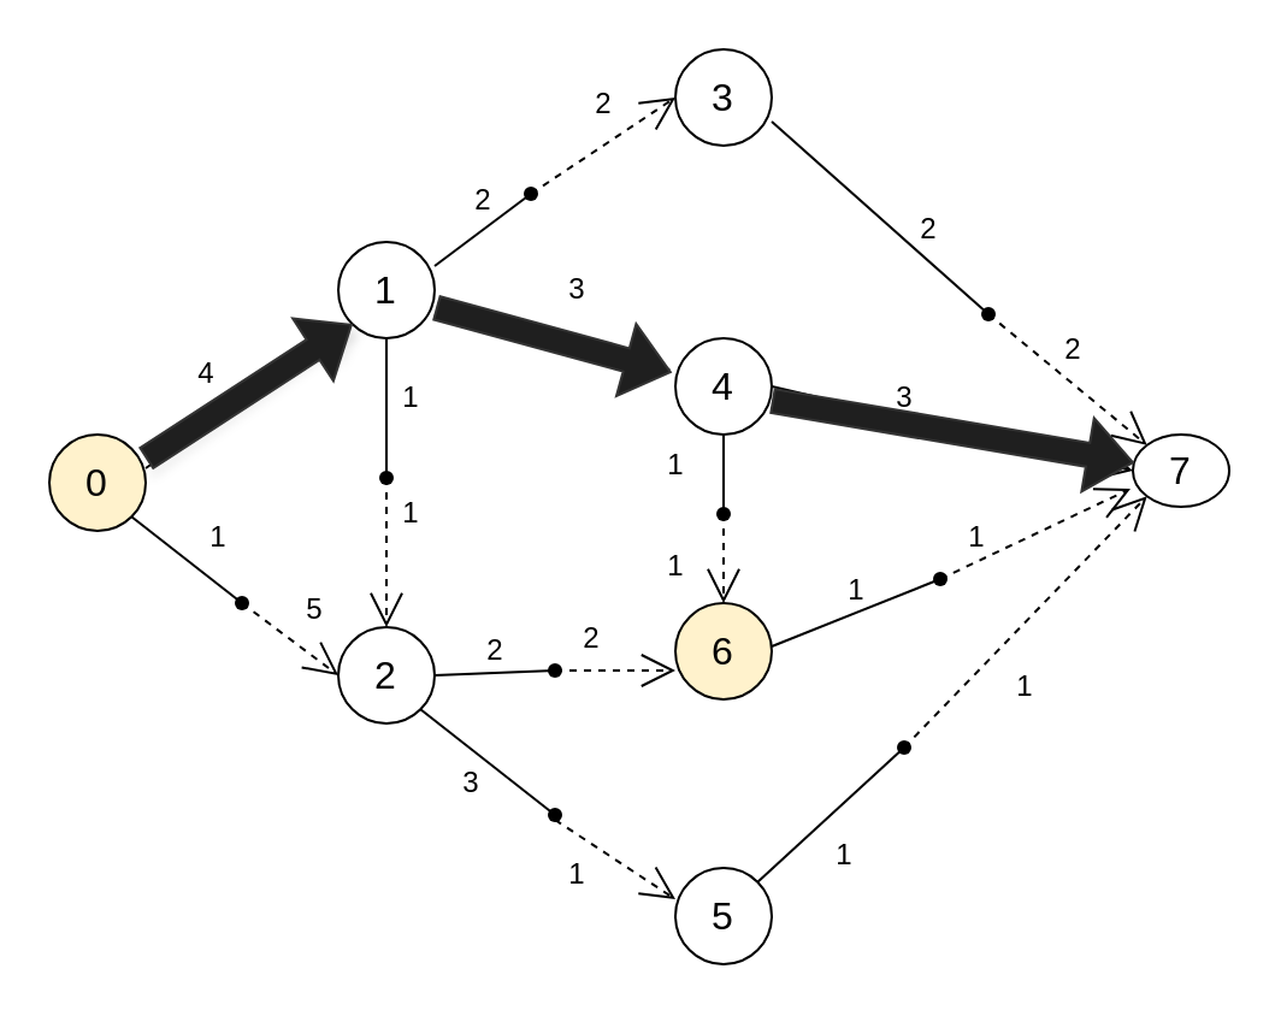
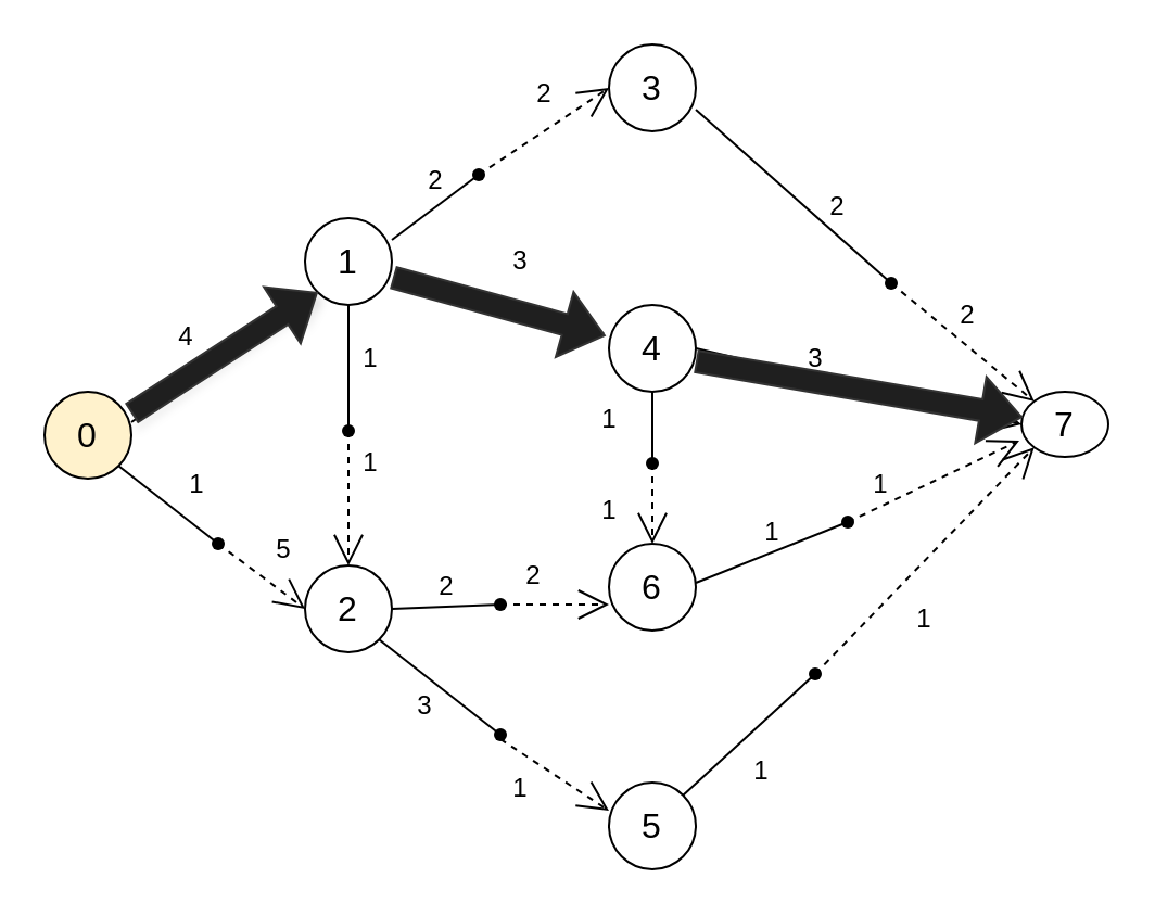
  <mxCell id="0" />
  <mxCell id="1" parent="0" />
  <mxCell id="2" value="&lt;font size=&quot;3&quot;&gt;0&lt;/font&gt;" style="ellipse;whiteSpace=wrap;html=1;aspect=fixed;fillColor=#fff2cc;" vertex="1" parent="1"><mxGeometry x="20" y="180" width="40" height="40" as="geometry" /></mxCell>
  <mxCell id="3" value="&lt;font size=&quot;3&quot;&gt;1&lt;/font&gt;" style="ellipse;whiteSpace=wrap;html=1;aspect=fixed;" vertex="1" parent="1"><mxGeometry x="140" y="100" width="40" height="40" as="geometry" /></mxCell>
  <mxCell id="4" value="&lt;font size=&quot;3&quot;&gt;2&lt;/font&gt;" style="ellipse;whiteSpace=wrap;html=1;aspect=fixed;" vertex="1" parent="1"><mxGeometry x="140" y="260" width="40" height="40" as="geometry" /></mxCell>
  <mxCell id="5" value="&lt;font size=&quot;3&quot;&gt;3&lt;/font&gt;" style="ellipse;whiteSpace=wrap;html=1;aspect=fixed;" vertex="1" parent="1"><mxGeometry x="280" y="20" width="40" height="40" as="geometry" /></mxCell>
  <mxCell id="6" value="&lt;font size=&quot;3&quot;&gt;4&lt;/font&gt;" style="ellipse;whiteSpace=wrap;html=1;aspect=fixed;" vertex="1" parent="1"><mxGeometry x="280" y="140" width="40" height="40" as="geometry" /></mxCell>
- <mxCell id="7" value="&lt;font size=&quot;3&quot;&gt;6&lt;/font&gt;" style="ellipse;whiteSpace=wrap;html=1;aspect=fixed;fillColor=#fff2cc;" vertex="1" parent="1"><mxGeometry x="280" y="250" width="40" height="40" as="geometry" /></mxCell>
+ <mxCell id="7" value="&lt;font size=&quot;3&quot;&gt;6&lt;/font&gt;" style="ellipse;whiteSpace=wrap;html=1;aspect=fixed;" vertex="1" parent="1"><mxGeometry x="280" y="250" width="40" height="40" as="geometry" /></mxCell>
  <mxCell id="8" value="&lt;font size=&quot;3&quot;&gt;7&lt;/font&gt;" style="ellipse;whiteSpace=wrap;html=1;aspect=fixed;" vertex="1" parent="1"><mxGeometry x="470" y="180" width="40" height="30" as="geometry" /></mxCell>
  <mxCell id="9" value="&lt;font size=&quot;3&quot;&gt;5&lt;/font&gt;" style="ellipse;whiteSpace=wrap;html=1;aspect=fixed;" vertex="1" parent="1"><mxGeometry x="280" y="360" width="40" height="40" as="geometry" /></mxCell>
  <mxCell id="10" value="" style="endArrow=none;html=1;rounded=0;exitX=1;exitY=0.25;exitDx=0;exitDy=0;entryX=0.6;entryY=0.2;entryDx=0;entryDy=0;entryPerimeter=0;exitPerimeter=0;" edge="1" parent="1" target="11"><mxGeometry width="50" height="50" relative="1" as="geometry"><mxPoint x="180" y="110" as="sourcePoint" /><mxPoint x="220" y="80" as="targetPoint" /></mxGeometry></mxCell>
  <mxCell id="11" value="" style="shape=waypoint;sketch=0;fillStyle=solid;size=6;pointerEvents=1;points=[];fillColor=none;resizable=0;rotatable=0;perimeter=centerPerimeter;snapToPoint=1;" vertex="1" parent="1"><mxGeometry x="210" y="70" width="20" height="20" as="geometry" /></mxCell>
  <mxCell id="12" value="" style="endArrow=open;endSize=12;dashed=1;html=1;rounded=0;entryX=0;entryY=0.5;entryDx=0;entryDy=0;" edge="1" parent="1" source="11" target="5"><mxGeometry width="160" relative="1" as="geometry"><mxPoint x="100" y="50" as="sourcePoint" /><mxPoint x="260" y="50" as="targetPoint" /></mxGeometry></mxCell>
  <mxCell id="13" value="" style="endArrow=open;endFill=1;endSize=12;html=1;rounded=0;exitX=1;exitY=0.35;exitDx=0;exitDy=0;entryX=0;entryY=1;entryDx=0;entryDy=0;exitPerimeter=0;shadow=1;" edge="1" parent="1" source="2" target="3"><mxGeometry width="160" relative="1" as="geometry"><mxPoint x="280" y="170" as="sourcePoint" /><mxPoint x="440" y="170" as="targetPoint" /></mxGeometry></mxCell>
  <mxCell id="14" value="4" style="text;html=1;align=center;verticalAlign=middle;resizable=0;points=[];autosize=1;strokeColor=none;fillColor=none;" vertex="1" parent="1"><mxGeometry x="70" y="140" width="30" height="30" as="geometry" /></mxCell>
  <mxCell id="15" value="2" style="text;html=1;align=center;verticalAlign=middle;resizable=0;points=[];autosize=1;strokeColor=none;fillColor=none;" vertex="1" parent="1"><mxGeometry x="185" y="68" width="30" height="30" as="geometry" /></mxCell>
  <mxCell id="16" value="2" style="text;html=1;align=center;verticalAlign=middle;resizable=0;points=[];autosize=1;strokeColor=none;fillColor=none;" vertex="1" parent="1"><mxGeometry x="235" y="28" width="30" height="30" as="geometry" /></mxCell>
  <mxCell id="17" value="" style="endArrow=none;html=1;rounded=0;exitX=1;exitY=1;exitDx=0;exitDy=0;entryX=-0.1;entryY=0.15;entryDx=0;entryDy=0;entryPerimeter=0;" edge="1" parent="1" target="18" source="2"><mxGeometry width="50" height="50" relative="1" as="geometry"><mxPoint x="-20" y="50" as="sourcePoint" /><mxPoint x="100" y="250" as="targetPoint" /></mxGeometry></mxCell>
  <mxCell id="18" value="" style="shape=waypoint;sketch=0;fillStyle=solid;size=6;pointerEvents=1;points=[];fillColor=none;resizable=0;rotatable=0;perimeter=centerPerimeter;snapToPoint=1;" vertex="1" parent="1"><mxGeometry x="90" y="240" width="20" height="20" as="geometry" /></mxCell>
  <mxCell id="19" value="" style="endArrow=open;endSize=12;dashed=1;html=1;rounded=0;entryX=0;entryY=0.5;entryDx=0;entryDy=0;" edge="1" parent="1" source="18" target="4"><mxGeometry width="160" relative="1" as="geometry"><mxPoint x="-100" y="-10" as="sourcePoint" /><mxPoint x="80" y="-20" as="targetPoint" /></mxGeometry></mxCell>
  <mxCell id="20" value="1" style="text;html=1;align=center;verticalAlign=middle;resizable=0;points=[];autosize=1;strokeColor=none;fillColor=none;" vertex="1" parent="1"><mxGeometry x="75" y="208" width="30" height="30" as="geometry" /></mxCell>
  <mxCell id="21" value="5" style="text;html=1;align=center;verticalAlign=middle;resizable=0;points=[];autosize=1;strokeColor=none;fillColor=none;" vertex="1" parent="1"><mxGeometry x="115" y="238" width="30" height="30" as="geometry" /></mxCell>
  <mxCell id="22" value="3" style="text;html=1;align=center;verticalAlign=middle;resizable=0;points=[];autosize=1;strokeColor=none;fillColor=none;" vertex="1" parent="1"><mxGeometry x="224" y="105" width="30" height="30" as="geometry" /></mxCell>
  <mxCell id="23" value="" style="endArrow=none;html=1;rounded=0;exitX=0.5;exitY=1;exitDx=0;exitDy=0;entryX=0.4;entryY=0.8;entryDx=0;entryDy=0;entryPerimeter=0;" edge="1" parent="1" target="26" source="3"><mxGeometry width="50" height="50" relative="1" as="geometry"><mxPoint x="210" y="140" as="sourcePoint" /><mxPoint x="160" y="180" as="targetPoint" /></mxGeometry></mxCell>
  <mxCell id="24" value="" style="endArrow=open;endSize=12;dashed=1;html=1;rounded=0;entryX=0.5;entryY=0;entryDx=0;entryDy=0;" edge="1" parent="1" source="26" target="4"><mxGeometry width="160" relative="1" as="geometry"><mxPoint x="160" y="180" as="sourcePoint" /><mxPoint x="310" y="70" as="targetPoint" /></mxGeometry></mxCell>
  <mxCell id="25" value="1" style="text;html=1;align=center;verticalAlign=middle;resizable=0;points=[];autosize=1;strokeColor=none;fillColor=none;" vertex="1" parent="1"><mxGeometry x="155" y="150" width="30" height="30" as="geometry" /></mxCell>
  <mxCell id="26" value="" style="shape=waypoint;sketch=0;fillStyle=solid;size=6;pointerEvents=1;points=[];fillColor=none;resizable=0;rotatable=0;perimeter=centerPerimeter;snapToPoint=1;" vertex="1" parent="1"><mxGeometry x="150" y="188" width="20" height="20" as="geometry" /></mxCell>
  <mxCell id="27" value="1" style="text;html=1;align=center;verticalAlign=middle;resizable=0;points=[];autosize=1;strokeColor=none;fillColor=none;" vertex="1" parent="1"><mxGeometry x="155" y="198" width="30" height="30" as="geometry" /></mxCell>
  <mxCell id="28" value="" style="endArrow=open;endFill=1;endSize=12;html=1;rounded=0;entryX=-0.05;entryY=0.325;entryDx=0;entryDy=0;entryPerimeter=0;" edge="1" parent="1" target="6"><mxGeometry width="160" relative="1" as="geometry"><mxPoint x="180" y="130" as="sourcePoint" /><mxPoint x="156" y="144" as="targetPoint" /></mxGeometry></mxCell>
  <mxCell id="29" value="" style="endArrow=none;html=1;rounded=0;exitDx=0;exitDy=0;entryX=0.6;entryY=0.2;entryDx=0;entryDy=0;entryPerimeter=0;exitPerimeter=0;" edge="1" parent="1" source="34"><mxGeometry width="50" height="50" relative="1" as="geometry"><mxPoint x="180" y="280" as="sourcePoint" /><mxPoint x="230" y="278" as="targetPoint" /></mxGeometry></mxCell>
  <mxCell id="30" value="" style="endArrow=open;endSize=12;dashed=1;html=1;rounded=0;entryX=0;entryY=0.7;entryDx=0;entryDy=0;entryPerimeter=0;" edge="1" parent="1" target="7"><mxGeometry width="160" relative="1" as="geometry"><mxPoint x="230" y="278" as="sourcePoint" /><mxPoint x="280" y="210" as="targetPoint" /></mxGeometry></mxCell>
  <mxCell id="31" value="2" style="text;html=1;align=center;verticalAlign=middle;resizable=0;points=[];autosize=1;strokeColor=none;fillColor=none;" vertex="1" parent="1"><mxGeometry x="190" y="255" width="30" height="30" as="geometry" /></mxCell>
  <mxCell id="32" value="2" style="text;html=1;align=center;verticalAlign=middle;resizable=0;points=[];autosize=1;strokeColor=none;fillColor=none;" vertex="1" parent="1"><mxGeometry x="230" y="250" width="30" height="30" as="geometry" /></mxCell>
  <mxCell id="33" value="" style="endArrow=none;html=1;rounded=0;exitX=1;exitY=0.25;exitDx=0;exitDy=0;entryDx=0;entryDy=0;entryPerimeter=0;exitPerimeter=0;" edge="1" parent="1" target="34"><mxGeometry width="50" height="50" relative="1" as="geometry"><mxPoint x="180" y="280" as="sourcePoint" /><mxPoint x="230" y="278" as="targetPoint" /></mxGeometry></mxCell>
  <mxCell id="34" value="" style="shape=waypoint;sketch=0;fillStyle=solid;size=6;pointerEvents=1;points=[];fillColor=none;resizable=0;rotatable=0;perimeter=centerPerimeter;snapToPoint=1;" vertex="1" parent="1"><mxGeometry x="220" y="268" width="20" height="20" as="geometry" /></mxCell>
  <mxCell id="35" value="" style="endArrow=none;html=1;rounded=0;exitX=1;exitY=1;exitDx=0;exitDy=0;entryX=0.6;entryY=0.2;entryDx=0;entryDy=0;entryPerimeter=0;" edge="1" parent="1" target="36" source="4"><mxGeometry width="50" height="50" relative="1" as="geometry"><mxPoint x="170" y="400" as="sourcePoint" /><mxPoint x="210" y="370" as="targetPoint" /></mxGeometry></mxCell>
  <mxCell id="36" value="" style="shape=waypoint;sketch=0;fillStyle=solid;size=6;pointerEvents=1;points=[];fillColor=none;resizable=0;rotatable=0;perimeter=centerPerimeter;snapToPoint=1;" vertex="1" parent="1"><mxGeometry x="220" y="328" width="20" height="20" as="geometry" /></mxCell>
  <mxCell id="37" value="" style="endArrow=open;endSize=12;dashed=1;html=1;rounded=0;entryX=0;entryY=0.325;entryDx=0;entryDy=0;entryPerimeter=0;" edge="1" parent="1" target="9"><mxGeometry width="160" relative="1" as="geometry"><mxPoint x="230" y="340" as="sourcePoint" /><mxPoint x="270" y="330" as="targetPoint" /></mxGeometry></mxCell>
  <mxCell id="38" value="1" style="text;html=1;align=center;verticalAlign=middle;resizable=0;points=[];autosize=1;strokeColor=none;fillColor=none;" vertex="1" parent="1"><mxGeometry x="224" y="348" width="30" height="30" as="geometry" /></mxCell>
  <mxCell id="39" value="3" style="text;html=1;align=center;verticalAlign=middle;resizable=0;points=[];autosize=1;strokeColor=none;fillColor=none;" vertex="1" parent="1"><mxGeometry x="180" y="310" width="30" height="30" as="geometry" /></mxCell>
  <mxCell id="40" value="" style="endArrow=none;html=1;rounded=0;exitX=1;exitY=1;exitDx=0;exitDy=0;entryX=0.6;entryY=0.2;entryDx=0;entryDy=0;entryPerimeter=0;" edge="1" parent="1" target="45"><mxGeometry width="50" height="50" relative="1" as="geometry"><mxPoint x="320" y="50" as="sourcePoint" /><mxPoint x="356" y="126" as="targetPoint" /></mxGeometry></mxCell>
  <mxCell id="41" value="" style="endArrow=open;endSize=12;dashed=1;html=1;rounded=0;entryX=0;entryY=0;entryDx=0;entryDy=0;" edge="1" parent="1" source="45" target="8"><mxGeometry width="160" relative="1" as="geometry"><mxPoint x="410" y="130" as="sourcePoint" /><mxPoint x="430" y="140" as="targetPoint" /></mxGeometry></mxCell>
  <mxCell id="42" value="2" style="text;html=1;align=center;verticalAlign=middle;resizable=0;points=[];autosize=1;strokeColor=none;fillColor=none;" vertex="1" parent="1"><mxGeometry x="370" y="80" width="30" height="30" as="geometry" /></mxCell>
  <mxCell id="43" value="2" style="text;html=1;align=center;verticalAlign=middle;resizable=0;points=[];autosize=1;strokeColor=none;fillColor=none;" vertex="1" parent="1"><mxGeometry x="430" y="130" width="30" height="30" as="geometry" /></mxCell>
  <mxCell id="44" value="" style="endArrow=open;endSize=12;dashed=1;html=1;rounded=0;entryDx=0;entryDy=0;" edge="1" parent="1" target="45"><mxGeometry width="160" relative="1" as="geometry"><mxPoint x="410" y="130" as="sourcePoint" /><mxPoint x="476" y="186" as="targetPoint" /></mxGeometry></mxCell>
  <mxCell id="45" value="" style="shape=waypoint;sketch=0;fillStyle=solid;size=6;pointerEvents=1;points=[];fillColor=none;resizable=0;rotatable=0;perimeter=centerPerimeter;snapToPoint=1;" vertex="1" parent="1"><mxGeometry x="400" y="120" width="20" height="20" as="geometry" /></mxCell>
  <mxCell id="46" value="" style="endArrow=none;html=1;rounded=0;exitX=0.5;exitY=1;exitDx=0;exitDy=0;entryX=0.4;entryY=0.8;entryDx=0;entryDy=0;entryPerimeter=0;" edge="1" parent="1" target="48"><mxGeometry width="50" height="50" relative="1" as="geometry"><mxPoint x="300" y="180" as="sourcePoint" /><mxPoint x="300" y="220" as="targetPoint" /></mxGeometry></mxCell>
  <mxCell id="47" value="" style="endArrow=open;endSize=12;dashed=1;html=1;rounded=0;" edge="1" parent="1" source="48"><mxGeometry width="160" relative="1" as="geometry"><mxPoint x="300" y="220" as="sourcePoint" /><mxPoint x="300" y="250" as="targetPoint" /></mxGeometry></mxCell>
  <mxCell id="48" value="" style="shape=waypoint;sketch=0;fillStyle=solid;size=6;pointerEvents=1;points=[];fillColor=none;resizable=0;rotatable=0;perimeter=centerPerimeter;snapToPoint=1;" vertex="1" parent="1"><mxGeometry x="290" y="203" width="20" height="20" as="geometry" /></mxCell>
  <mxCell id="49" value="1" style="text;html=1;align=center;verticalAlign=middle;resizable=0;points=[];autosize=1;strokeColor=none;fillColor=none;" vertex="1" parent="1"><mxGeometry x="265" y="178" width="30" height="30" as="geometry" /></mxCell>
  <mxCell id="50" value="1" style="text;html=1;align=center;verticalAlign=middle;resizable=0;points=[];autosize=1;strokeColor=none;fillColor=none;" vertex="1" parent="1"><mxGeometry x="265" y="220" width="30" height="30" as="geometry" /></mxCell>
  <mxCell id="51" value="3" style="text;html=1;align=center;verticalAlign=middle;resizable=0;points=[];autosize=1;strokeColor=none;fillColor=none;" vertex="1" parent="1"><mxGeometry x="360" y="150" width="30" height="30" as="geometry" /></mxCell>
  <mxCell id="52" value="" style="endArrow=open;endFill=1;endSize=12;html=1;rounded=0;entryX=0;entryY=0.5;entryDx=0;entryDy=0;" edge="1" parent="1" target="8"><mxGeometry width="160" relative="1" as="geometry"><mxPoint x="320" y="160" as="sourcePoint" /><mxPoint x="418" y="183" as="targetPoint" /></mxGeometry></mxCell>
  <mxCell id="53" value="" style="endArrow=open;endSize=12;dashed=1;html=1;rounded=0;entryX=-0.025;entryY=0.75;entryDx=0;entryDy=0;entryPerimeter=0;" edge="1" parent="1" source="57" target="8"><mxGeometry width="160" relative="1" as="geometry"><mxPoint x="370" y="250" as="sourcePoint" /><mxPoint x="420" y="198" as="targetPoint" /></mxGeometry></mxCell>
  <mxCell id="54" value="1" style="text;html=1;align=center;verticalAlign=middle;resizable=0;points=[];autosize=1;strokeColor=none;fillColor=none;" vertex="1" parent="1"><mxGeometry x="340" y="230" width="30" height="30" as="geometry" /></mxCell>
  <mxCell id="55" value="" style="endArrow=none;html=1;rounded=0;exitX=1;exitY=0.25;exitDx=0;exitDy=0;exitPerimeter=0;" edge="1" parent="1" target="57"><mxGeometry width="50" height="50" relative="1" as="geometry"><mxPoint x="320" y="268" as="sourcePoint" /><mxPoint x="370" y="250" as="targetPoint" /><Array as="points" /></mxGeometry></mxCell>
  <mxCell id="56" value="1" style="text;html=1;align=center;verticalAlign=middle;resizable=0;points=[];autosize=1;strokeColor=none;fillColor=none;" vertex="1" parent="1"><mxGeometry x="390" y="208" width="30" height="30" as="geometry" /></mxCell>
  <mxCell id="57" value="" style="shape=waypoint;sketch=0;fillStyle=solid;size=6;pointerEvents=1;points=[];fillColor=none;resizable=0;rotatable=0;perimeter=centerPerimeter;snapToPoint=1;" vertex="1" parent="1"><mxGeometry x="380" y="230" width="20" height="20" as="geometry" /></mxCell>
  <mxCell id="58" value="" style="endArrow=none;html=1;rounded=0;entryX=0.6;entryY=0.2;entryDx=0;entryDy=0;entryPerimeter=0;exitX=1;exitY=0;exitDx=0;exitDy=0;" edge="1" parent="1" target="59" source="9"><mxGeometry width="50" height="50" relative="1" as="geometry"><mxPoint x="320" y="360" as="sourcePoint" /><mxPoint x="350" y="340" as="targetPoint" /></mxGeometry></mxCell>
  <mxCell id="59" value="" style="shape=waypoint;sketch=0;fillStyle=solid;size=6;pointerEvents=1;points=[];fillColor=none;resizable=0;rotatable=0;perimeter=centerPerimeter;snapToPoint=1;" vertex="1" parent="1"><mxGeometry x="365" y="300" width="20" height="20" as="geometry" /></mxCell>
  <mxCell id="60" value="" style="endArrow=open;endSize=12;dashed=1;html=1;rounded=0;entryX=0;entryY=1;entryDx=0;entryDy=0;" edge="1" parent="1" source="59" target="8"><mxGeometry width="160" relative="1" as="geometry"><mxPoint x="230" y="310" as="sourcePoint" /><mxPoint x="410" y="300" as="targetPoint" /></mxGeometry></mxCell>
  <mxCell id="61" value="1" style="text;html=1;align=center;verticalAlign=middle;resizable=0;points=[];autosize=1;strokeColor=none;fillColor=none;" vertex="1" parent="1"><mxGeometry x="335" y="340" width="30" height="30" as="geometry" /></mxCell>
  <mxCell id="62" value="1" style="text;html=1;align=center;verticalAlign=middle;resizable=0;points=[];autosize=1;strokeColor=none;fillColor=none;" vertex="1" parent="1"><mxGeometry x="410" y="270" width="30" height="30" as="geometry" /></mxCell>
  <mxCell id="63" value="" style="shape=flexArrow;endArrow=classic;html=1;rounded=0;strokeColor=#333333;fillColor=#1F1F1F;entryX=0;entryY=1;entryDx=0;entryDy=0;" edge="1" parent="1" target="3"><mxGeometry width="50" height="50" relative="1" as="geometry"><mxPoint x="60" y="190" as="sourcePoint" /><mxPoint x="150" y="130" as="targetPoint" /></mxGeometry></mxCell>
  <mxCell id="64" value="" style="shape=flexArrow;endArrow=classic;html=1;rounded=0;strokeColor=#333333;fillColor=#1F1F1F;entryX=-0.04;entryY=0.354;entryDx=0;entryDy=0;entryPerimeter=0;exitX=1.012;exitY=0.682;exitDx=0;exitDy=0;exitPerimeter=0;" edge="1" parent="1" source="3" target="6"><mxGeometry width="50" height="50" relative="1" as="geometry"><mxPoint x="180" y="130" as="sourcePoint" /><mxPoint x="266" y="74" as="targetPoint" /></mxGeometry></mxCell>
  <mxCell id="65" value="" style="shape=flexArrow;endArrow=classic;html=1;rounded=0;strokeColor=#333333;fillColor=#1F1F1F;" edge="1" parent="1" target="8"><mxGeometry width="50" height="50" relative="1" as="geometry"><mxPoint x="320" y="166" as="sourcePoint" /><mxPoint x="406" y="110" as="targetPoint" /></mxGeometry></mxCell>
